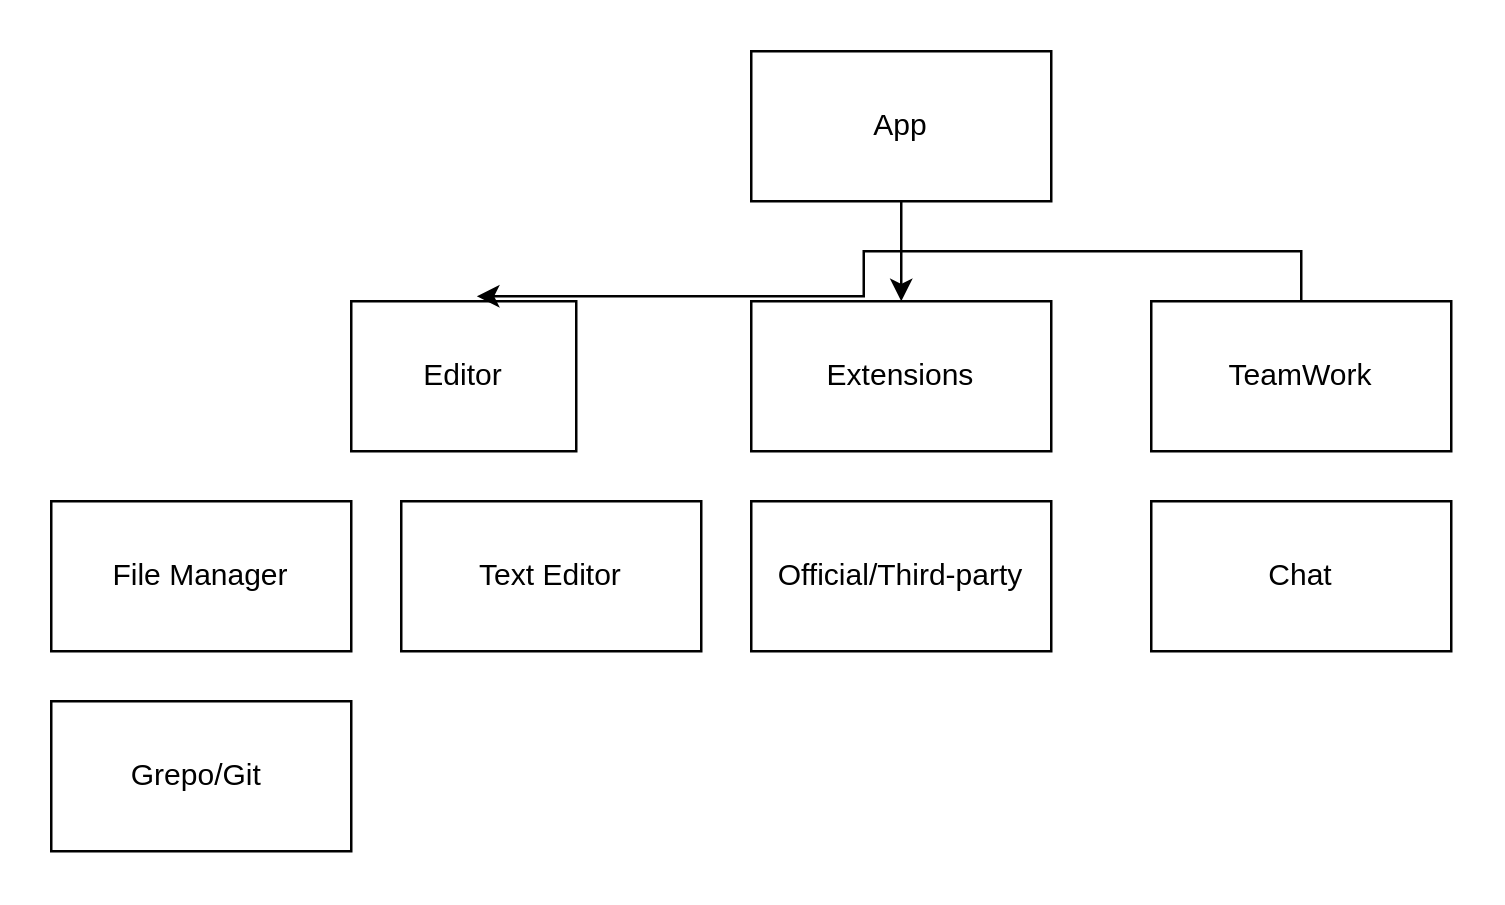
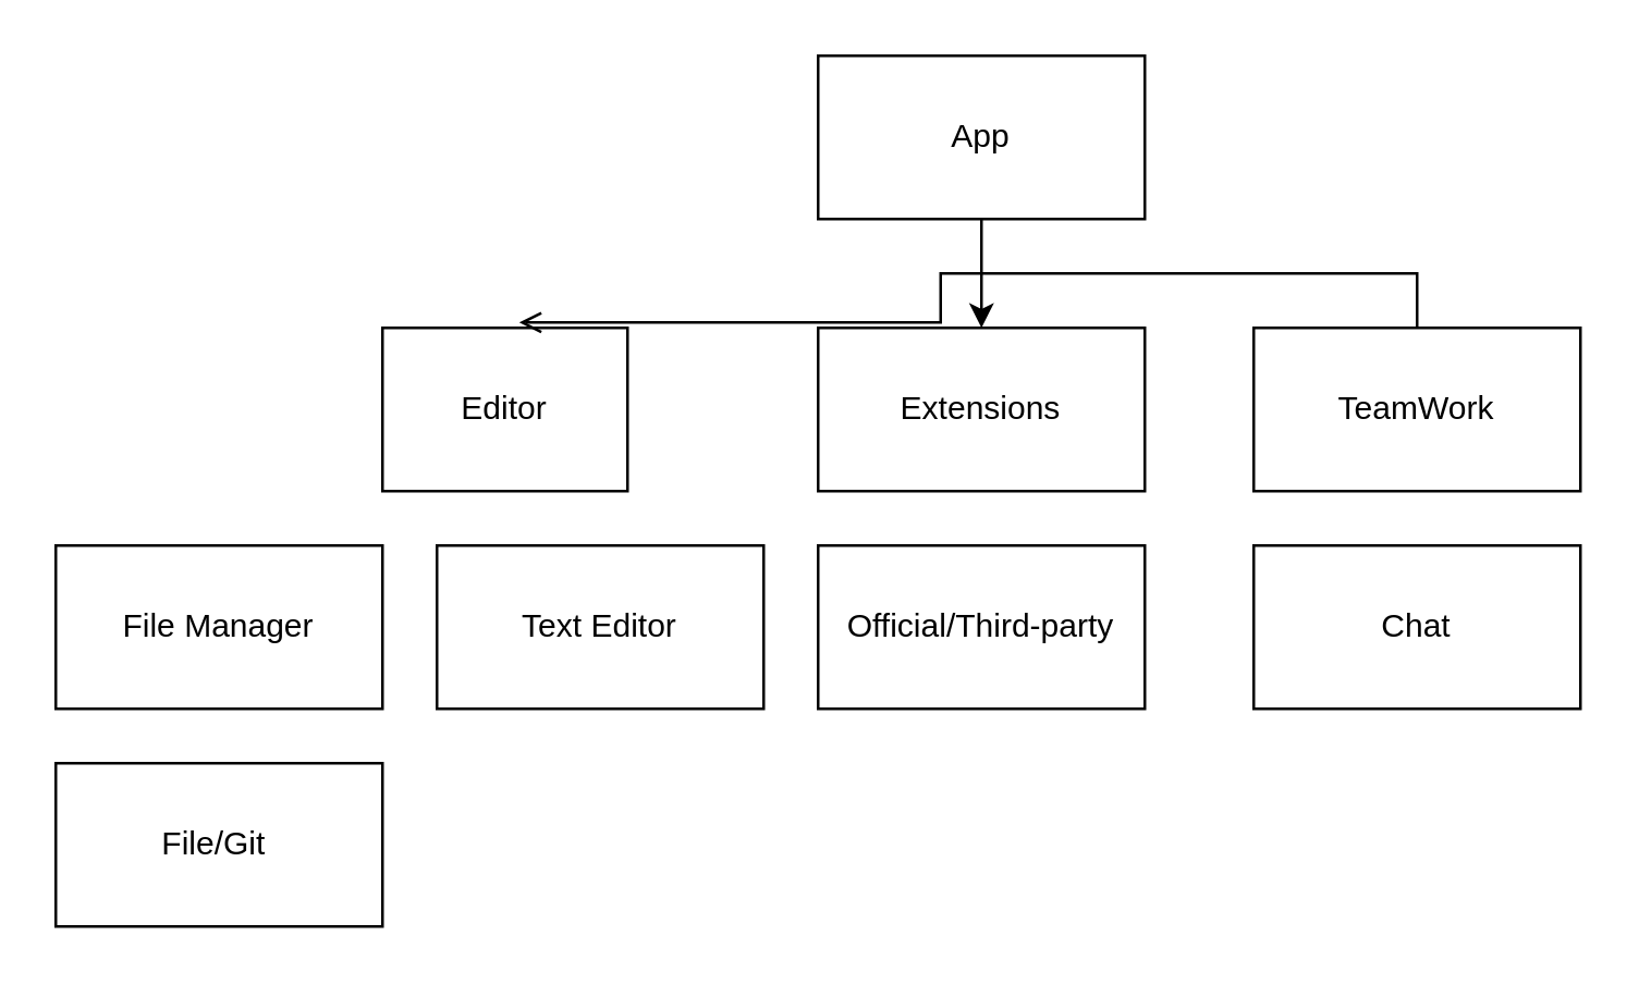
  <mxCell id="0" />
  <mxCell id="1" parent="0" />
  <mxCell id="2" style="edgeStyle=orthogonalEdgeStyle;rounded=0;orthogonalLoop=1;jettySize=auto;html=1;exitX=0.5;exitY=1;exitDx=0;exitDy=0;entryX=0.5;entryY=0;entryDx=0;entryDy=0;" edge="1" parent="1" source="3" target="6"><mxGeometry relative="1" as="geometry" /></mxCell>
  <mxCell id="3" value="App" style="rounded=0;whiteSpace=wrap;html=1;" vertex="1" parent="1"><mxGeometry x="300" y="20" width="120" height="60" as="geometry" /></mxCell>
  <mxCell id="4" value="Editor" style="rounded=0;whiteSpace=wrap;html=1;" vertex="1" parent="1"><mxGeometry x="140" y="120" width="90" height="60" as="geometry" /></mxCell>
- <mxCell id="5" style="edgeStyle=orthogonalEdgeStyle;rounded=0;orthogonalLoop=1;jettySize=auto;html=1;entryX=0.558;entryY=-0.033;entryDx=0;entryDy=0;entryPerimeter=0;exitX=0.5;exitY=0;exitDx=0;exitDy=0;" edge="1" parent="1" source="7" target="4"><mxGeometry relative="1" as="geometry"><mxPoint x="200" y="100" as="targetPoint" /><mxPoint x="520" y="100" as="sourcePoint" /></mxGeometry></mxCell>
+ <mxCell id="5" style="edgeStyle=orthogonalEdgeStyle;rounded=0;orthogonalLoop=1;jettySize=auto;html=1;entryX=0.558;entryY=-0.033;entryDx=0;entryDy=0;entryPerimeter=0;exitX=0.5;exitY=0;exitDx=0;exitDy=0;endArrow=open;" edge="1" parent="1" source="7" target="4"><mxGeometry relative="1" as="geometry"><mxPoint x="200" y="100" as="targetPoint" /><mxPoint x="520" y="100" as="sourcePoint" /></mxGeometry></mxCell>
  <mxCell id="6" value="Extensions" style="rounded=0;whiteSpace=wrap;html=1;" vertex="1" parent="1"><mxGeometry x="300" y="120" width="120" height="60" as="geometry" /></mxCell>
  <mxCell id="7" value="TeamWork" style="rounded=0;whiteSpace=wrap;html=1;" vertex="1" parent="1"><mxGeometry x="460" y="120" width="120" height="60" as="geometry" /></mxCell>
  <mxCell id="8" value="File Manager&lt;br&gt;" style="rounded=0;whiteSpace=wrap;html=1;" vertex="1" parent="1"><mxGeometry x="20" y="200" width="120" height="60" as="geometry" /></mxCell>
- <mxCell id="9" value="Grepo/Git&amp;nbsp;" style="rounded=0;whiteSpace=wrap;html=1;" vertex="1" parent="1"><mxGeometry x="20" y="280" width="120" height="60" as="geometry" /></mxCell>
+ <mxCell id="9" value="File/Git&amp;nbsp;" style="rounded=0;whiteSpace=wrap;html=1;" vertex="1" parent="1"><mxGeometry x="20" y="280" width="120" height="60" as="geometry" /></mxCell>
  <mxCell id="10" value="Text Editor&lt;br&gt;" style="rounded=0;whiteSpace=wrap;html=1;" vertex="1" parent="1"><mxGeometry x="160" y="200" width="120" height="60" as="geometry" /></mxCell>
  <mxCell id="11" value="Official/Third-party" style="rounded=0;whiteSpace=wrap;html=1;" vertex="1" parent="1"><mxGeometry x="300" y="200" width="120" height="60" as="geometry" /></mxCell>
  <mxCell id="12" value="Chat" style="rounded=0;whiteSpace=wrap;html=1;" vertex="1" parent="1"><mxGeometry x="460" y="200" width="120" height="60" as="geometry" /></mxCell>
